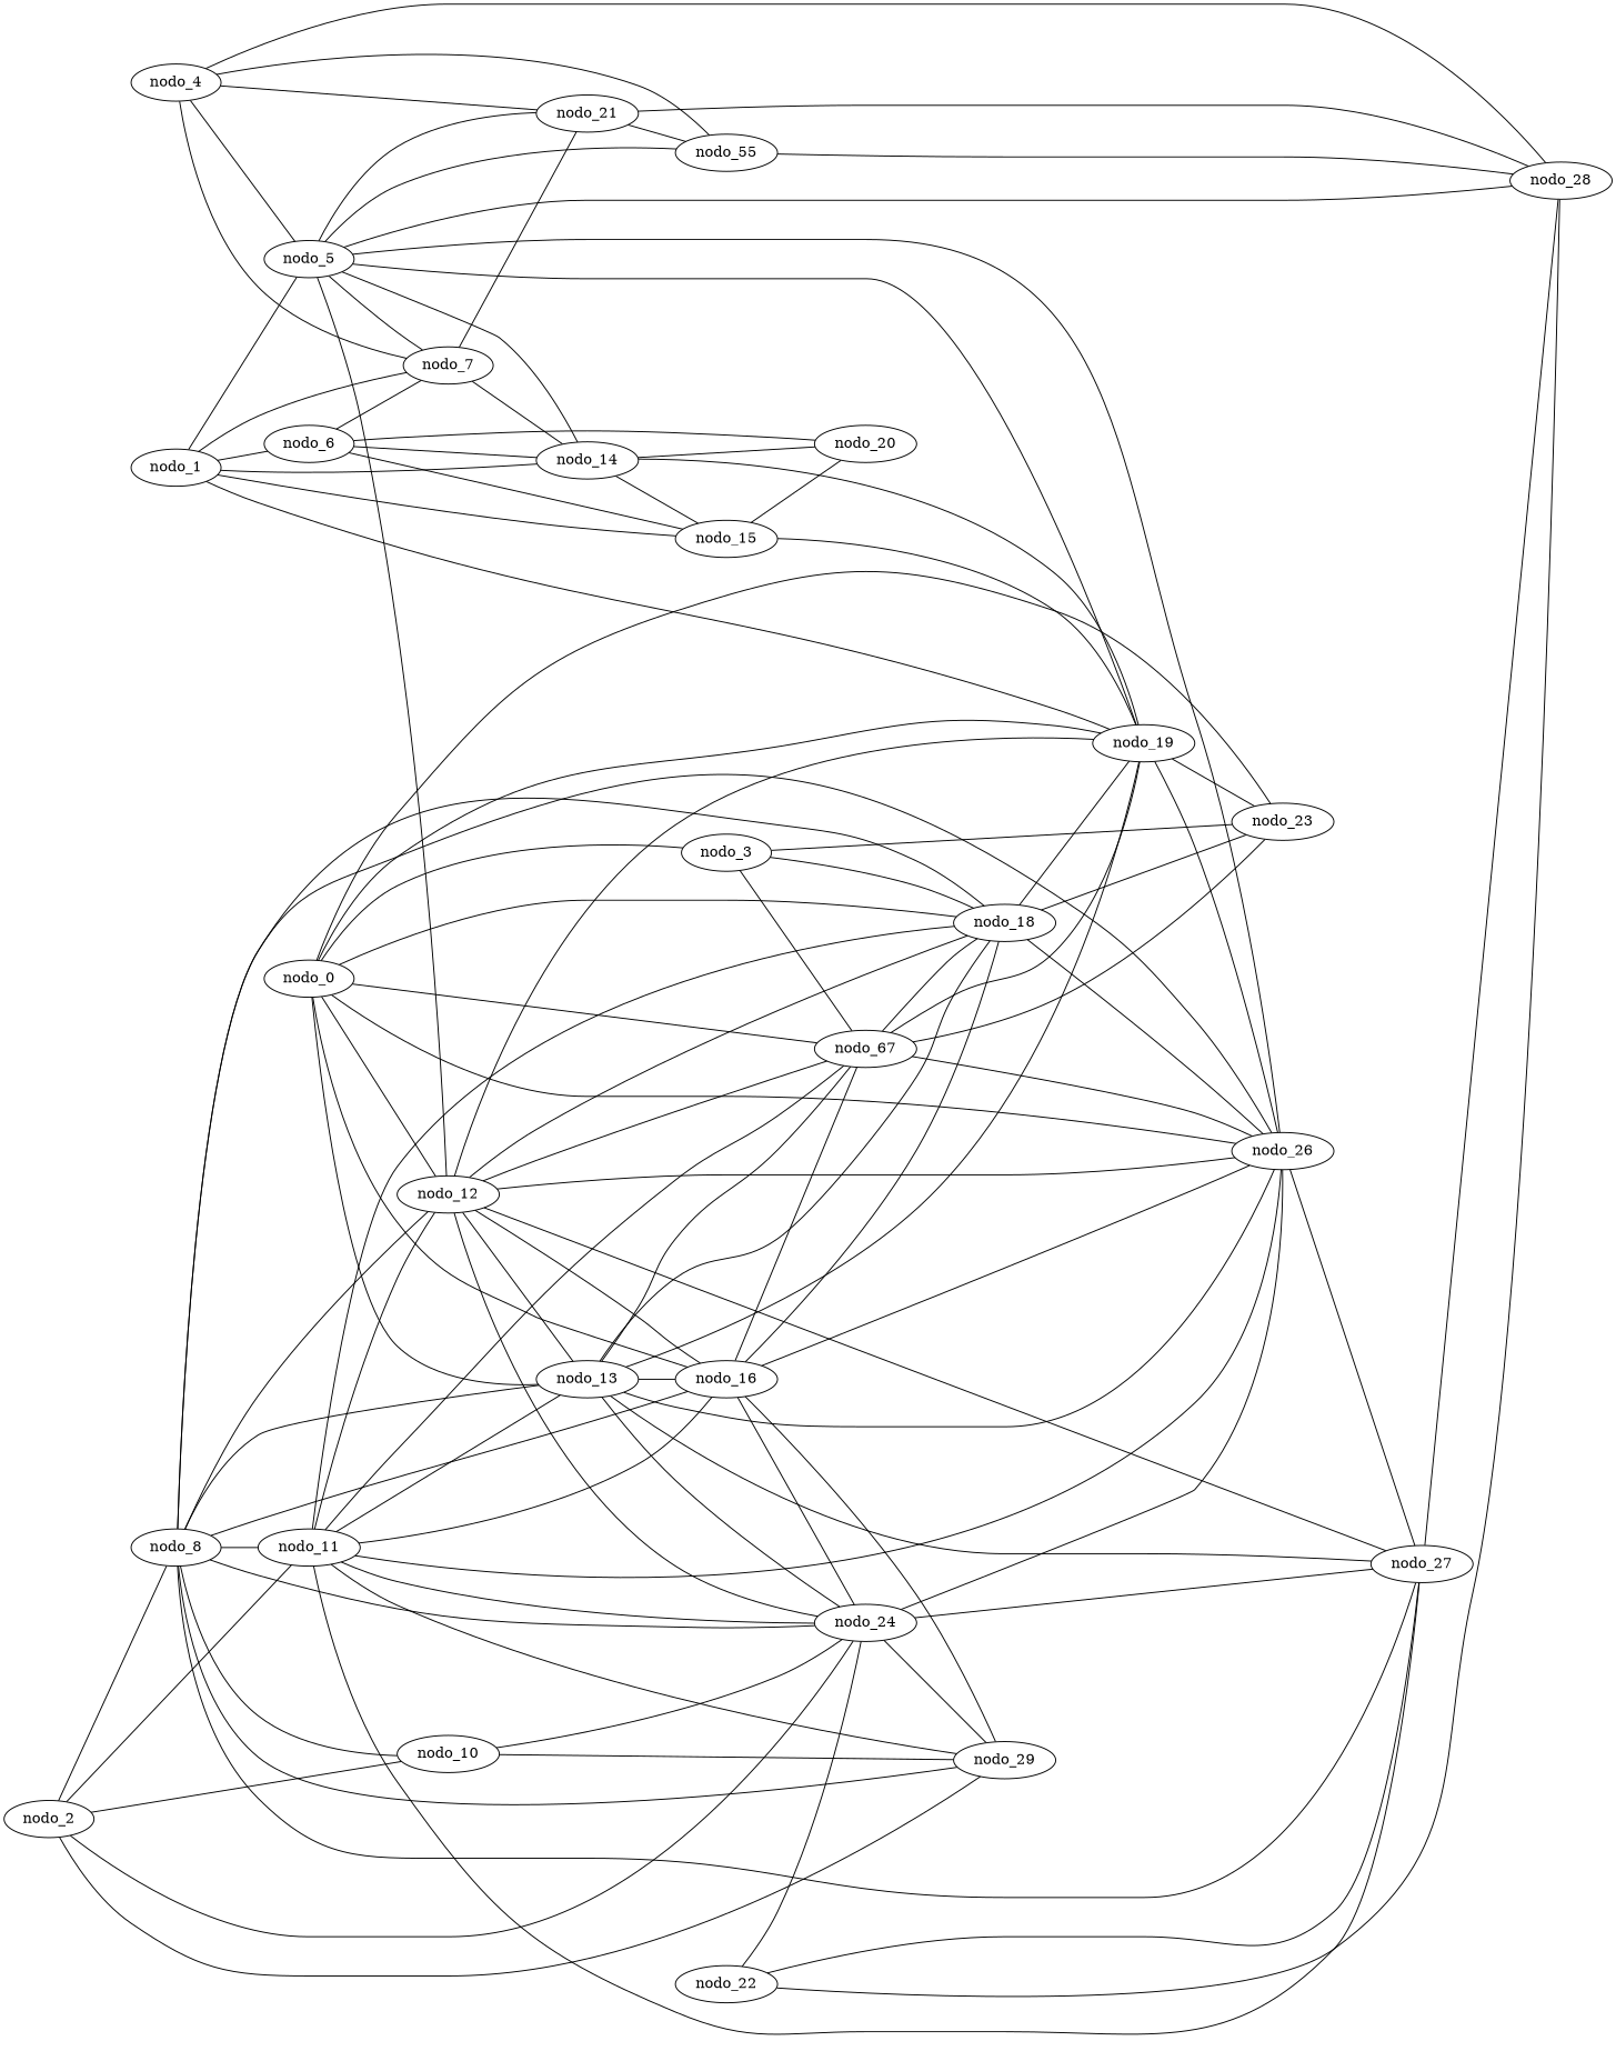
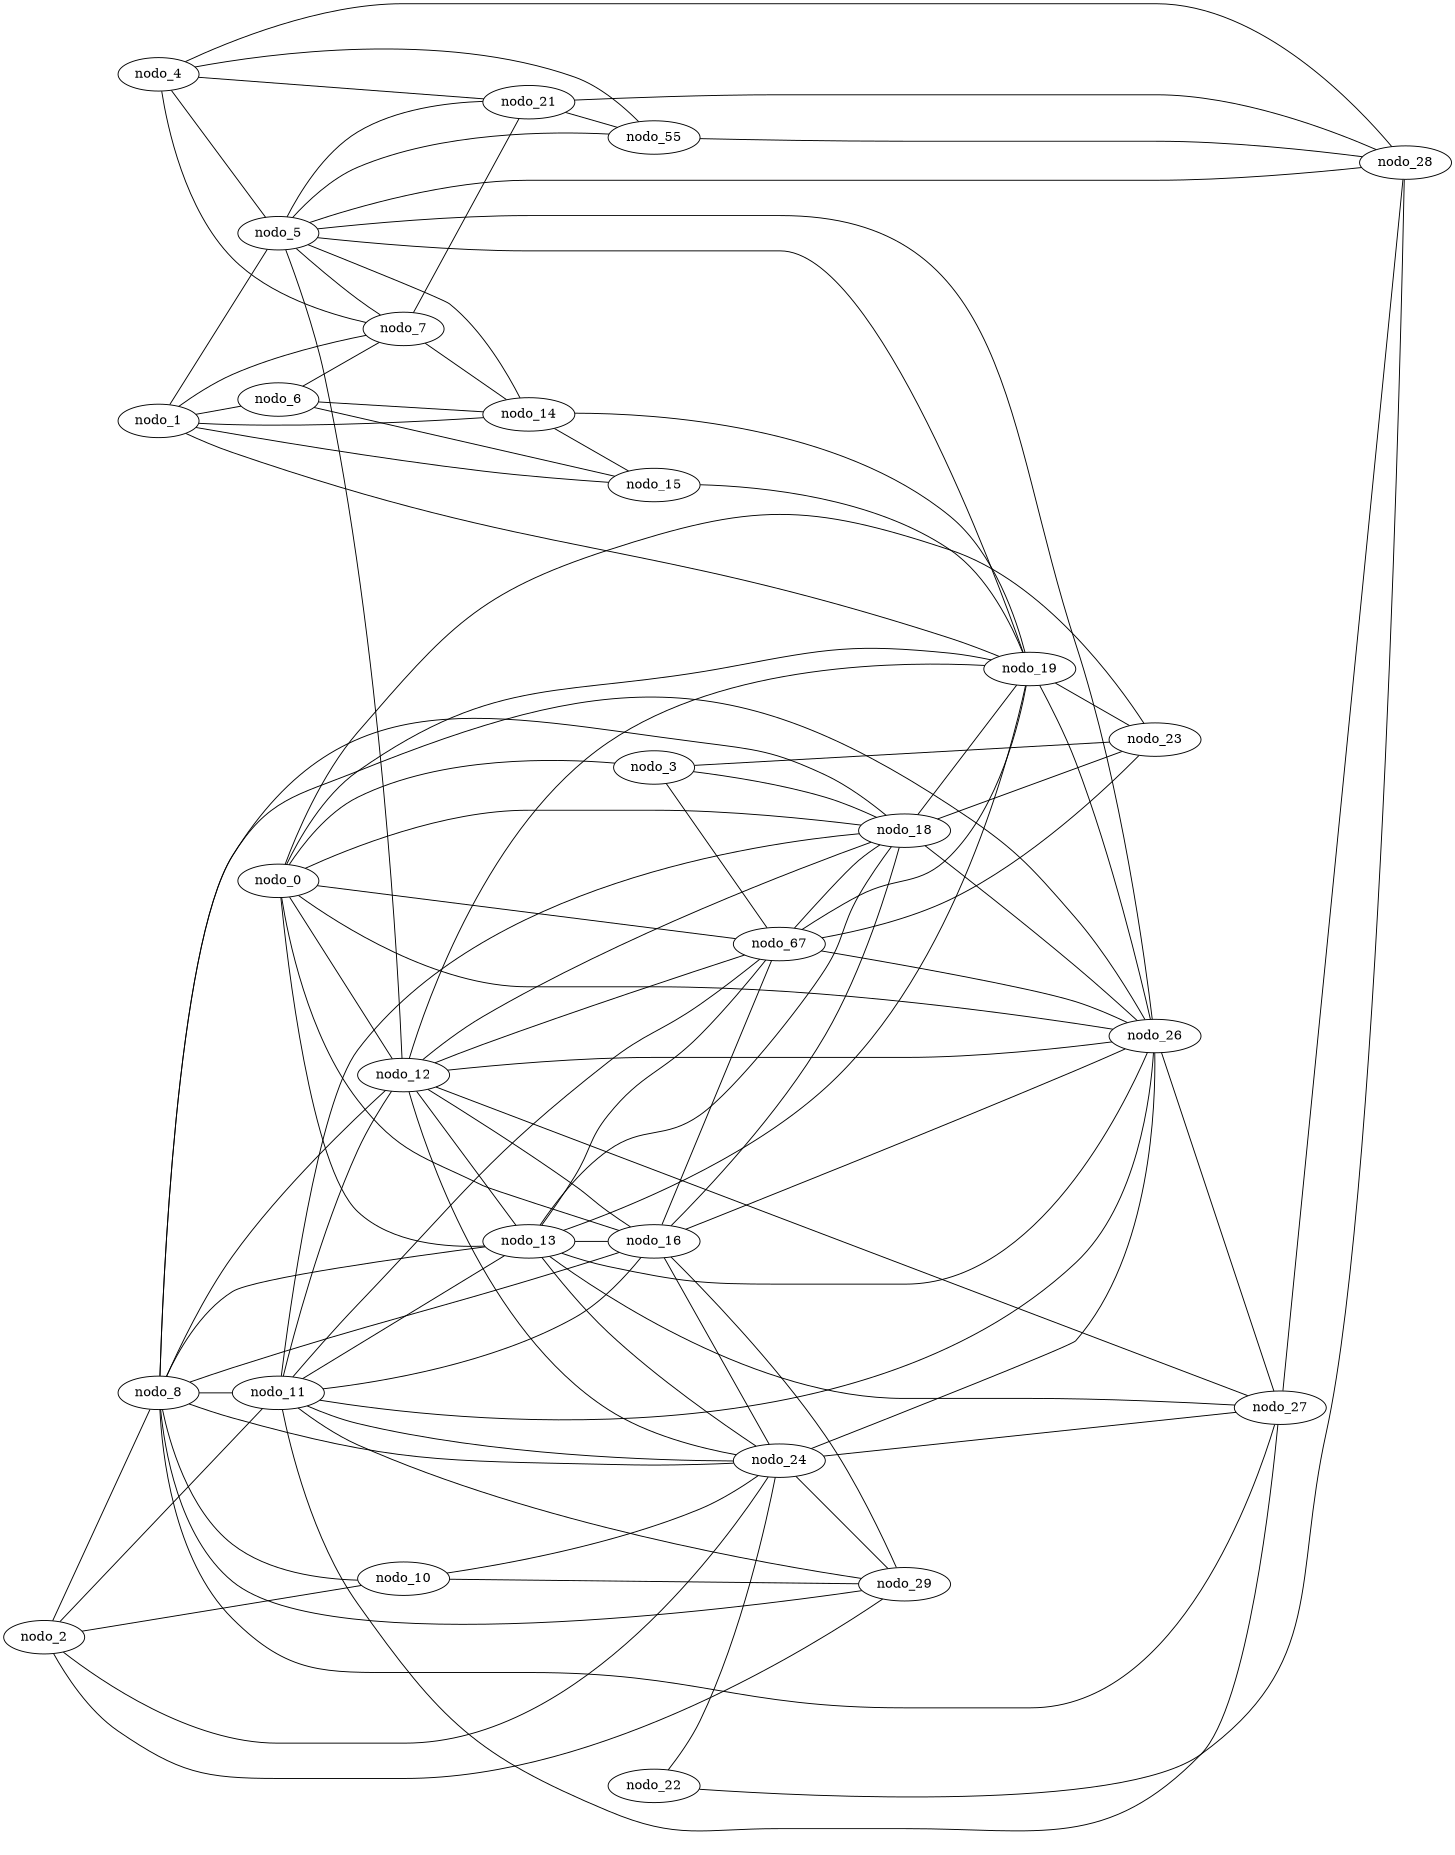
  graph {
    rankdir=LR
    nodo_0
    nodo_3
    nodo_12
    nodo_13
    nodo_16
    n6 [label=nodo_67]
    nodo_18
    nodo_19
    nodo_23
    nodo_26
    nodo_24
    nodo_27
    nodo_29
    nodo_1
    nodo_5
    nodo_6
    nodo_7
    nodo_14
    nodo_15
    nodo_21
    n21 [label=nodo_55]
    nodo_28
-   nodo_20
    nodo_2
    nodo_8
    nodo_10
    nodo_11
    nodo_4
    nodo_22
    nodo_0 -- nodo_3
    nodo_0 -- nodo_12
    nodo_0 -- nodo_13
    nodo_0 -- nodo_16
    nodo_0 -- n6
    nodo_0 -- nodo_18
    nodo_0 -- nodo_19
    nodo_0 -- nodo_23
    nodo_0 -- nodo_26
    nodo_3 -- n6
    nodo_3 -- nodo_18
    nodo_3 -- nodo_23
    nodo_12 -- nodo_13
    nodo_12 -- nodo_16
    nodo_12 -- n6
    nodo_12 -- nodo_18
    nodo_12 -- nodo_19
    nodo_12 -- nodo_26
    nodo_12 -- nodo_24
    nodo_12 -- nodo_27
    nodo_13 -- nodo_16
    nodo_13 -- n6
    nodo_13 -- nodo_18
    nodo_13 -- nodo_19
    nodo_13 -- nodo_26
    nodo_13 -- nodo_24
    nodo_13 -- nodo_27
    nodo_16 -- n6
    nodo_16 -- nodo_18
    nodo_16 -- nodo_26
    nodo_16 -- nodo_24
    nodo_16 -- nodo_29
    n6 -- nodo_18
    n6 -- nodo_19
    n6 -- nodo_23
    n6 -- nodo_26
    nodo_18 -- nodo_19
    nodo_18 -- nodo_23
    nodo_18 -- nodo_26
    nodo_19 -- nodo_23
    nodo_19 -- nodo_26
    nodo_26 -- nodo_27
    nodo_24 -- nodo_26
    nodo_24 -- nodo_27
    nodo_24 -- nodo_29
    nodo_27 -- nodo_28
    nodo_1 -- nodo_19
    nodo_1 -- nodo_5
    nodo_1 -- nodo_6
    nodo_1 -- nodo_7
    nodo_1 -- nodo_14
    nodo_1 -- nodo_15
    nodo_5 -- nodo_12
    nodo_5 -- nodo_19
    nodo_5 -- nodo_26
    nodo_5 -- nodo_7
    nodo_5 -- nodo_14
    nodo_5 -- nodo_21
    nodo_5 -- n21
    nodo_5 -- nodo_28
    nodo_6 -- nodo_7
    nodo_6 -- nodo_14
    nodo_6 -- nodo_15
-   nodo_6 -- nodo_20
    nodo_7 -- nodo_14
    nodo_7 -- nodo_21
    nodo_14 -- nodo_19
    nodo_14 -- nodo_15
-   nodo_14 -- nodo_20
    nodo_15 -- nodo_19
-   nodo_15 -- nodo_20
    nodo_21 -- n21
    nodo_21 -- nodo_28
    n21 -- nodo_28
    nodo_2 -- nodo_24
    nodo_2 -- nodo_29
    nodo_2 -- nodo_8
    nodo_2 -- nodo_10
    nodo_2 -- nodo_11
    nodo_8 -- nodo_12
    nodo_8 -- nodo_13
    nodo_8 -- nodo_16
    nodo_8 -- nodo_18
    nodo_8 -- nodo_26
    nodo_8 -- nodo_24
    nodo_8 -- nodo_27
    nodo_8 -- nodo_29
    nodo_8 -- nodo_10
    nodo_8 -- nodo_11
    nodo_10 -- nodo_24
    nodo_10 -- nodo_29
    nodo_11 -- nodo_12
    nodo_11 -- nodo_13
    nodo_11 -- nodo_16
    nodo_11 -- n6
    nodo_11 -- nodo_18
    nodo_11 -- nodo_26
    nodo_11 -- nodo_24
    nodo_11 -- nodo_27
    nodo_11 -- nodo_29
    nodo_4 -- nodo_5
    nodo_4 -- nodo_7
    nodo_4 -- nodo_21
    nodo_4 -- n21
    nodo_4 -- nodo_28
    nodo_22 -- nodo_24
-   nodo_22 -- nodo_27
    nodo_22 -- nodo_28
  }
